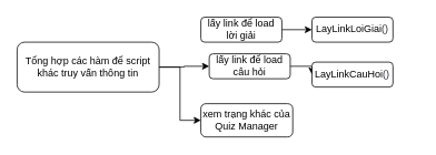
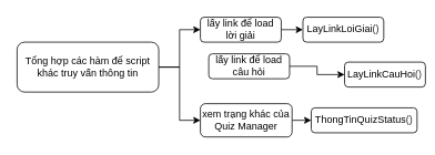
  <mxCell id="0" />
  <mxCell id="1" parent="0" />
- <mxCell id="3" style="edgeStyle=orthogonalEdgeStyle;rounded=0;orthogonalLoop=1;jettySize=auto;html=1;exitX=1;exitY=0.5;exitDx=0;exitDy=0;entryX=0;entryY=0.5;entryDx=0;entryDy=0;" edge="1" parent="1" source="5" target="10"><mxGeometry relative="1" as="geometry" /></mxCell>
+ <mxCell id="2" style="edgeStyle=orthogonalEdgeStyle;rounded=0;orthogonalLoop=1;jettySize=auto;html=1;exitX=1;exitY=0.5;exitDx=0;exitDy=0;" edge="1" parent="1" source="5" target="7"><mxGeometry relative="1" as="geometry" /></mxCell>
  <mxCell id="4" style="edgeStyle=orthogonalEdgeStyle;rounded=0;orthogonalLoop=1;jettySize=auto;html=1;entryX=0;entryY=0.5;entryDx=0;entryDy=0;" edge="1" parent="1" source="5" target="13"><mxGeometry relative="1" as="geometry" /></mxCell>
  <mxCell id="5" value="Tổng hợp các hàm để script khác truy vấn thông tin" style="rounded=1;whiteSpace=wrap;html=1;" vertex="1" parent="1"><mxGeometry x="20" y="50" width="170" height="60" as="geometry" /></mxCell>
  <mxCell id="6" style="edgeStyle=orthogonalEdgeStyle;rounded=0;orthogonalLoop=1;jettySize=auto;html=1;exitX=1;exitY=0.5;exitDx=0;exitDy=0;entryX=0;entryY=0.5;entryDx=0;entryDy=0;" edge="1" parent="1" source="7" target="8"><mxGeometry relative="1" as="geometry" /></mxCell>
  <mxCell id="7" value="lấy link để load lời giải" style="rounded=1;whiteSpace=wrap;html=1;" vertex="1" parent="1"><mxGeometry x="240" y="20" width="97" height="30" as="geometry" /></mxCell>
- <mxCell id="8" value="&lt;span class=&quot;pl-en&quot; style=&quot;box-sizing: border-box ; font-family: , , &amp;#34;sf mono&amp;#34; , &amp;#34;menlo&amp;#34; , &amp;#34;consolas&amp;#34; , &amp;#34;liberation mono&amp;#34; , monospace ; background-color: rgb(255 , 255 , 255)&quot;&gt;&lt;span class=&quot;pl-token&quot; style=&quot;box-sizing: border-box&quot;&gt;LayLinkLoiGiai&lt;/span&gt;&lt;/span&gt;&lt;span style=&quot;color: rgb(36 , 41 , 47) ; font-family: , , &amp;#34;sf mono&amp;#34; , &amp;#34;menlo&amp;#34; , &amp;#34;consolas&amp;#34; , &amp;#34;liberation mono&amp;#34; , monospace ; background-color: rgb(255 , 255 , 255)&quot;&gt;()&lt;/span&gt;" style="rounded=1;whiteSpace=wrap;html=1;" vertex="1" parent="1"><mxGeometry x="373" y="20" width="97" height="30" as="geometry" /></mxCell>
+ <mxCell id="8" value="&lt;span class=&quot;pl-en&quot; style=&quot;box-sizing: border-box ; font-family: , , &amp;#34;sf mono&amp;#34; , &amp;#34;menlo&amp;#34; , &amp;#34;consolas&amp;#34; , &amp;#34;liberation mono&amp;#34; , monospace ; background-color: rgb(255 , 255 , 255)&quot;&gt;&lt;span class=&quot;pl-token&quot; style=&quot;box-sizing: border-box&quot;&gt;LayLinkLoiGiai&lt;/span&gt;&lt;/span&gt;&lt;span style=&quot;color: rgb(36 , 41 , 47) ; font-family: , , &amp;#34;sf mono&amp;#34; , &amp;#34;menlo&amp;#34; , &amp;#34;consolas&amp;#34; , &amp;#34;liberation mono&amp;#34; , monospace ; background-color: rgb(255 , 255 , 255)&quot;&gt;()&lt;/span&gt;" style="rounded=1;whiteSpace=wrap;html=1;" vertex="1" parent="1"><mxGeometry x="363" y="20" width="97" height="30" as="geometry" /></mxCell>
  <mxCell id="9" style="edgeStyle=orthogonalEdgeStyle;rounded=0;orthogonalLoop=1;jettySize=auto;html=1;exitX=1;exitY=0.5;exitDx=0;exitDy=0;entryX=0;entryY=0.5;entryDx=0;entryDy=0;" edge="1" parent="1" source="10" target="11"><mxGeometry relative="1" as="geometry" /></mxCell>
  <mxCell id="10" value="lấy link để load câu hỏi" style="rounded=1;whiteSpace=wrap;html=1;" vertex="1" parent="1"><mxGeometry x="250" y="64" width="97" height="30" as="geometry" /></mxCell>
- <mxCell id="11" value="&lt;span class=&quot;pl-en&quot; style=&quot;box-sizing: border-box ; font-family: , , &amp;#34;sf mono&amp;#34; , &amp;#34;menlo&amp;#34; , &amp;#34;consolas&amp;#34; , &amp;#34;liberation mono&amp;#34; , monospace ; background-color: rgb(255 , 255 , 255)&quot;&gt;&lt;span class=&quot;pl-token&quot; style=&quot;box-sizing: border-box&quot;&gt;LayLinkCauHoi&lt;/span&gt;&lt;/span&gt;&lt;span style=&quot;color: rgb(36 , 41 , 47) ; font-family: , , &amp;#34;sf mono&amp;#34; , &amp;#34;menlo&amp;#34; , &amp;#34;consolas&amp;#34; , &amp;#34;liberation mono&amp;#34; , monospace ; background-color: rgb(255 , 255 , 255)&quot;&gt;()&lt;/span&gt;" style="rounded=1;whiteSpace=wrap;html=1;" vertex="1" parent="1"><mxGeometry x="373" y="74" width="97" height="30" as="geometry" /></mxCell>
+ <mxCell id="11" value="&lt;span class=&quot;pl-en&quot; style=&quot;box-sizing: border-box ; font-family: , , &amp;#34;sf mono&amp;#34; , &amp;#34;menlo&amp;#34; , &amp;#34;consolas&amp;#34; , &amp;#34;liberation mono&amp;#34; , monospace ; background-color: rgb(255 , 255 , 255)&quot;&gt;&lt;span class=&quot;pl-token&quot; style=&quot;box-sizing: border-box&quot;&gt;LayLinkCauHoi&lt;/span&gt;&lt;/span&gt;&lt;span style=&quot;color: rgb(36 , 41 , 47) ; font-family: , , &amp;#34;sf mono&amp;#34; , &amp;#34;menlo&amp;#34; , &amp;#34;consolas&amp;#34; , &amp;#34;liberation mono&amp;#34; , monospace ; background-color: rgb(255 , 255 , 255)&quot;&gt;()&lt;/span&gt;" style="rounded=1;whiteSpace=wrap;html=1;" vertex="1" parent="1"><mxGeometry x="413" y="74" width="97" height="30" as="geometry" /></mxCell>
+ <mxCell id="12" style="edgeStyle=orthogonalEdgeStyle;rounded=0;orthogonalLoop=1;jettySize=auto;html=1;exitX=1;exitY=0.5;exitDx=0;exitDy=0;entryX=0;entryY=0.5;entryDx=0;entryDy=0;" edge="1" parent="1" source="13" target="14"><mxGeometry relative="1" as="geometry" /></mxCell>
  <mxCell id="13" value="xem trạng khác của Quiz Manager" style="rounded=1;whiteSpace=wrap;html=1;" vertex="1" parent="1"><mxGeometry x="240" y="124" width="110" height="40" as="geometry" /></mxCell>
+ <mxCell id="14" value="&lt;span class=&quot;pl-en&quot; style=&quot;box-sizing: border-box ; font-family: , , &amp;#34;sf mono&amp;#34; , &amp;#34;menlo&amp;#34; , &amp;#34;consolas&amp;#34; , &amp;#34;liberation mono&amp;#34; , monospace ; background-color: rgb(255 , 255 , 255)&quot;&gt;&lt;span class=&quot;pl-token&quot; style=&quot;box-sizing: border-box&quot;&gt;ThongTinQuizStatus&lt;/span&gt;&lt;/span&gt;&lt;span style=&quot;color: rgb(36 , 41 , 47) ; font-family: , , &amp;#34;sf mono&amp;#34; , &amp;#34;menlo&amp;#34; , &amp;#34;consolas&amp;#34; , &amp;#34;liberation mono&amp;#34; , monospace ; background-color: rgb(255 , 255 , 255)&quot;&gt;()&lt;/span&gt;" style="rounded=1;whiteSpace=wrap;html=1;" vertex="1" parent="1"><mxGeometry x="373" y="129" width="127" height="30" as="geometry" /></mxCell>
